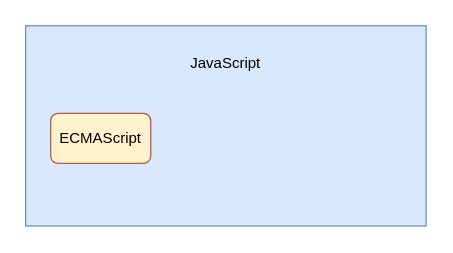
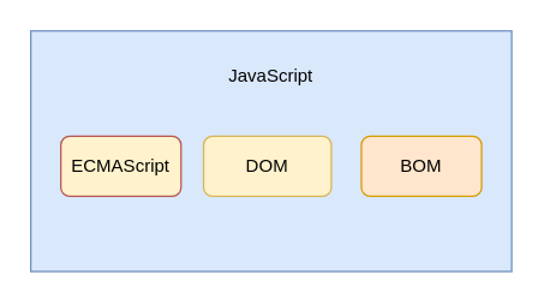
  <mxCell id="0" />
  <mxCell id="1" parent="0" />
  <mxCell id="2" value="" style="rounded=0;whiteSpace=wrap;html=1;fillColor=#dae8fc;strokeColor=#6c8ebf;" vertex="1" parent="1"><mxGeometry x="20" y="20" width="320" height="160" as="geometry" /></mxCell>
  <mxCell id="3" value="JavaScript" style="text;html=1;strokeColor=none;fillColor=none;align=center;verticalAlign=middle;whiteSpace=wrap;rounded=0;" vertex="1" parent="1"><mxGeometry x="160" y="40" width="40" height="20" as="geometry" /></mxCell>
  <mxCell id="4" value="ECMAScript" style="rounded=1;whiteSpace=wrap;html=1;fillColor=#fff2cc;strokeColor=#b85450;" vertex="1" parent="1"><mxGeometry x="40" y="90" width="80" height="40" as="geometry" /></mxCell>
+ <mxCell id="5" value="DOM" style="rounded=1;whiteSpace=wrap;html=1;fillColor=#fff2cc;strokeColor=#d6b656;" vertex="1" parent="1"><mxGeometry x="135" y="90" width="85" height="40" as="geometry" /></mxCell>
+ <mxCell id="6" value="BOM" style="rounded=1;whiteSpace=wrap;html=1;fillColor=#ffe6cc;strokeColor=#d79b00;" vertex="1" parent="1"><mxGeometry x="240" y="90" width="80" height="40" as="geometry" /></mxCell>
